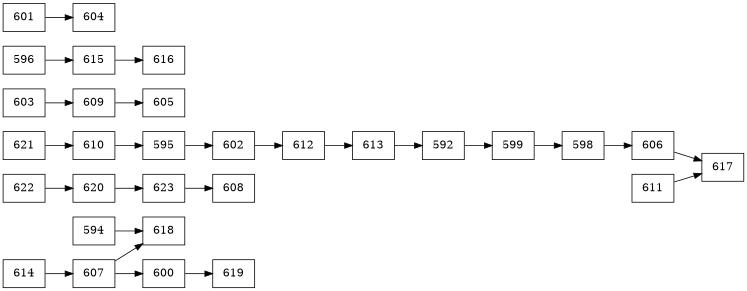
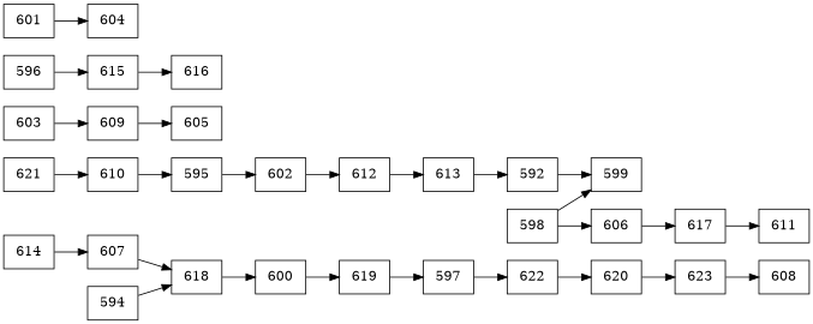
  digraph {
    rankdir=LR
    node [shape=record]
    n1 [label="{614}"]
    n2 [label="{607}"]
    n3 [label="{618}"]
    n4 [label="{594}"]
    n5 [label="{600}"]
    n6 [label="{619}"]
+   n7 [label="{597}"]
    n8 [label="{622}"]
    n9 [label="{620}"]
    n10 [label="{623}"]
    n11 [label="{608}"]
    n12 [label="{621}"]
    n13 [label="{610}"]
    n14 [label="{595}"]
    n15 [label="{602}"]
    n16 [label="{612}"]
    n17 [label="{613}"]
    n18 [label="{592}"]
    n19 [label="{599}"]
    n20 [label="{598}"]
    n21 [label="{606}"]
    n22 [label="{617}"]
    n23 [label="{611}"]
    n24 [label="{603}"]
    n25 [label="{609}"]
    n26 [label="{605}"]
    n27 [label="{596}"]
    n28 [label="{615}"]
    n29 [label="{616}"]
    n30 [label="{601}"]
    n31 [label="{604}"]
    n1 -> n2
    n2 -> n3
-   n2 -> n5
+   n3 -> n5
    n4 -> n3
    n5 -> n6
+   n6 -> n7
+   n7 -> n8
    n8 -> n9
    n9 -> n10
    n10 -> n11
    n12 -> n13
    n13 -> n14
    n14 -> n15
    n15 -> n16
    n16 -> n17
    n17 -> n18
    n18 -> n19
-   n19 -> n20
+   n20 -> n19
    n20 -> n21
    n21 -> n22
-   n23 -> n22
+   n22 -> n23
    n24 -> n25
    n25 -> n26
    n27 -> n28
    n28 -> n29
    n30 -> n31
  }
